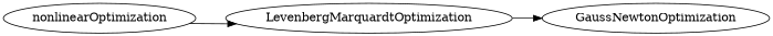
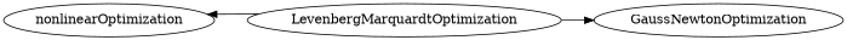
  digraph {
    rankdir=LR
    nonlinearOptimization
    LevenbergMarquardtOptimization
    GaussNewtonOptimization
-   nonlinearOptimization -> LevenbergMarquardtOptimization
+   LevenbergMarquardtOptimization -> nonlinearOptimization
    LevenbergMarquardtOptimization -> GaussNewtonOptimization
  }
